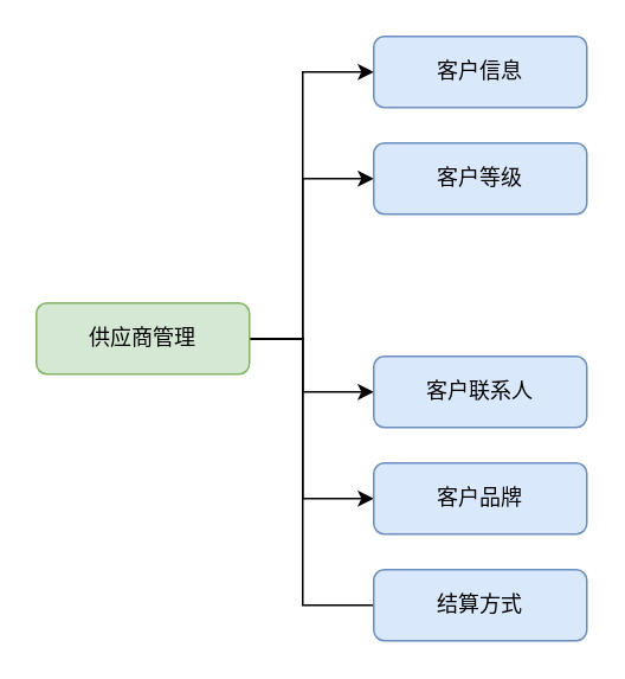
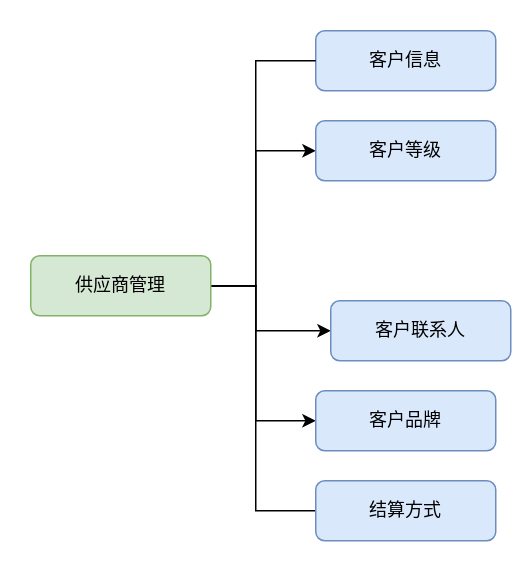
  <mxCell id="0" />
  <mxCell id="1" parent="0" />
  <mxCell id="2" value="客户信息" style="rounded=1;whiteSpace=wrap;html=1;fontSize=12;glass=0;strokeWidth=1;shadow=0;fillColor=#dae8fc;strokeColor=#6c8ebf;" vertex="1" parent="1"><mxGeometry x="210" y="20" width="120" height="40" as="geometry" /></mxCell>
- <mxCell id="3" style="edgeStyle=orthogonalEdgeStyle;rounded=0;orthogonalLoop=1;jettySize=auto;html=1;exitX=1;exitY=0.5;exitDx=0;exitDy=0;entryX=0;entryY=0.5;entryDx=0;entryDy=0;" edge="1" parent="1" source="8" target="2"><mxGeometry relative="1" as="geometry"><Array as="points"><mxPoint x="170" y="190" /><mxPoint x="170" y="40" /></Array></mxGeometry></mxCell>
+ <mxCell id="3" style="edgeStyle=orthogonalEdgeStyle;rounded=0;orthogonalLoop=1;jettySize=auto;html=1;exitX=1;exitY=0.5;exitDx=0;exitDy=0;entryX=0;entryY=0.5;entryDx=0;entryDy=0;endArrow=none;" edge="1" parent="1" source="8" target="2"><mxGeometry relative="1" as="geometry"><Array as="points"><mxPoint x="170" y="190" /><mxPoint x="170" y="40" /></Array></mxGeometry></mxCell>
  <mxCell id="4" style="edgeStyle=orthogonalEdgeStyle;rounded=0;orthogonalLoop=1;jettySize=auto;html=1;exitX=1;exitY=0.5;exitDx=0;exitDy=0;entryX=0;entryY=0.5;entryDx=0;entryDy=0;" edge="1" parent="1" source="8" target="9"><mxGeometry relative="1" as="geometry"><Array as="points"><mxPoint x="170" y="190" /><mxPoint x="170" y="100" /></Array></mxGeometry></mxCell>
  <mxCell id="5" style="edgeStyle=orthogonalEdgeStyle;rounded=0;orthogonalLoop=1;jettySize=auto;html=1;exitX=1;exitY=0.5;exitDx=0;exitDy=0;entryX=0;entryY=0.5;entryDx=0;entryDy=0;" edge="1" parent="1" source="8" target="10"><mxGeometry relative="1" as="geometry"><Array as="points"><mxPoint x="170" y="190" /><mxPoint x="170" y="220" /></Array></mxGeometry></mxCell>
  <mxCell id="6" style="edgeStyle=orthogonalEdgeStyle;rounded=0;orthogonalLoop=1;jettySize=auto;html=1;exitX=1;exitY=0.5;exitDx=0;exitDy=0;entryX=0;entryY=0.5;entryDx=0;entryDy=0;" edge="1" parent="1" source="8" target="11"><mxGeometry relative="1" as="geometry"><Array as="points"><mxPoint x="170" y="190" /><mxPoint x="170" y="280" /></Array></mxGeometry></mxCell>
  <mxCell id="7" style="edgeStyle=orthogonalEdgeStyle;rounded=0;orthogonalLoop=1;jettySize=auto;html=1;exitX=1;exitY=0.5;exitDx=0;exitDy=0;entryX=0;entryY=0.5;entryDx=0;entryDy=0;endArrow=none;" edge="1" parent="1" source="8" target="12"><mxGeometry relative="1" as="geometry"><Array as="points"><mxPoint x="170" y="190" /><mxPoint x="170" y="340" /></Array></mxGeometry></mxCell>
  <mxCell id="8" value="供应商管理" style="rounded=1;whiteSpace=wrap;html=1;fontSize=12;glass=0;strokeWidth=1;shadow=0;fillColor=#d5e8d4;strokeColor=#82b366;" vertex="1" parent="1"><mxGeometry x="20" y="170" width="120" height="40" as="geometry" /></mxCell>
  <mxCell id="9" value="客户等级" style="rounded=1;whiteSpace=wrap;html=1;fontSize=12;glass=0;strokeWidth=1;shadow=0;fillColor=#dae8fc;strokeColor=#6c8ebf;" vertex="1" parent="1"><mxGeometry x="210" y="80" width="120" height="40" as="geometry" /></mxCell>
- <mxCell id="10" value="客户联系人" style="rounded=1;whiteSpace=wrap;html=1;fontSize=12;glass=0;strokeWidth=1;shadow=0;fillColor=#dae8fc;strokeColor=#6c8ebf;" vertex="1" parent="1"><mxGeometry x="210" y="200" width="120" height="40" as="geometry" /></mxCell>
+ <mxCell id="10" value="客户联系人" style="rounded=1;whiteSpace=wrap;html=1;fontSize=12;glass=0;strokeWidth=1;shadow=0;fillColor=#dae8fc;strokeColor=#6c8ebf;" vertex="1" parent="1"><mxGeometry x="220" y="200" width="120" height="40" as="geometry" /></mxCell>
  <mxCell id="11" value="客户品牌" style="rounded=1;whiteSpace=wrap;html=1;fontSize=12;glass=0;strokeWidth=1;shadow=0;fillColor=#dae8fc;strokeColor=#6c8ebf;" vertex="1" parent="1"><mxGeometry x="210" y="260" width="120" height="40" as="geometry" /></mxCell>
  <mxCell id="12" value="结算方式" style="rounded=1;whiteSpace=wrap;html=1;fontSize=12;glass=0;strokeWidth=1;shadow=0;fillColor=#dae8fc;strokeColor=#6c8ebf;" vertex="1" parent="1"><mxGeometry x="210" y="320" width="120" height="40" as="geometry" /></mxCell>
